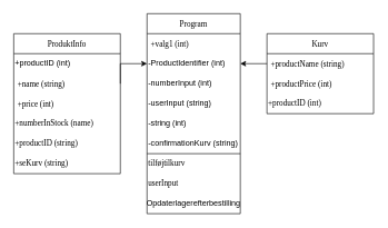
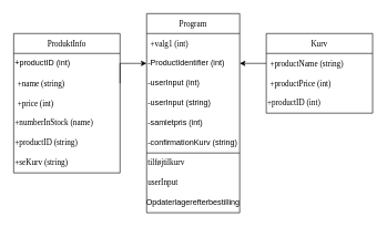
  <mxCell id="0" />
  <mxCell id="1" parent="0" />
  <mxCell id="2" value="ProduktInfo" style="swimlane;fontStyle=0;childLayout=stackLayout;horizontal=1;startSize=30;horizontalStack=0;resizeParent=1;resizeParentMax=0;resizeLast=0;collapsible=1;marginBottom=0;fontFamily=Lucida Console;" parent="1" vertex="1"><mxGeometry x="20" y="50" width="160" height="210" as="geometry" /></mxCell>
  <mxCell id="3" value="+productID (int)" style="text;html=1;strokeColor=none;fillColor=none;align=left;verticalAlign=middle;whiteSpace=wrap;rounded=0;" parent="2" vertex="1"><mxGeometry y="30" width="160" height="30" as="geometry" /></mxCell>
  <mxCell id="4" value="+name (string)" style="text;strokeColor=none;fillColor=none;align=left;verticalAlign=middle;spacingLeft=4;spacingRight=4;overflow=hidden;points=[[0,0.5],[1,0.5]];portConstraint=eastwest;rotatable=0;fontFamily=Lucida Console;" parent="2" vertex="1"><mxGeometry y="60" width="160" height="30" as="geometry" /></mxCell>
  <mxCell id="5" value="+price (int)" style="text;strokeColor=none;fillColor=none;align=left;verticalAlign=middle;spacingLeft=4;spacingRight=4;overflow=hidden;points=[[0,0.5],[1,0.5]];portConstraint=eastwest;rotatable=0;fontFamily=Lucida Console;" parent="2" vertex="1"><mxGeometry y="90" width="160" height="30" as="geometry" /></mxCell>
  <mxCell id="6" value="+numberInStock (name)&amp;nbsp;" style="text;html=1;strokeColor=none;fillColor=none;align=left;verticalAlign=middle;whiteSpace=wrap;rounded=0;fontFamily=Lucida Console;" parent="2" vertex="1"><mxGeometry y="120" width="160" height="30" as="geometry" /></mxCell>
  <mxCell id="7" value="+productID (string)" style="text;html=1;strokeColor=none;fillColor=none;align=left;verticalAlign=middle;whiteSpace=wrap;rounded=0;fontFamily=Lucida Console;" parent="2" vertex="1"><mxGeometry y="150" width="160" height="30" as="geometry" /></mxCell>
  <mxCell id="8" value="+seKurv (string)" style="text;html=1;strokeColor=none;fillColor=none;align=left;verticalAlign=middle;whiteSpace=wrap;rounded=0;fontFamily=Lucida Console;" parent="2" vertex="1"><mxGeometry y="180" width="160" height="30" as="geometry" /></mxCell>
  <mxCell id="9" value="Program" style="swimlane;fontStyle=0;childLayout=stackLayout;horizontal=1;startSize=30;horizontalStack=0;resizeParent=1;resizeParentMax=0;resizeLast=0;collapsible=1;marginBottom=0;fontFamily=Lucida Console;" parent="1" vertex="1"><mxGeometry x="220" y="20" width="140" height="300" as="geometry"><mxRectangle x="310" y="40" width="90" height="30" as="alternateBounds" /></mxGeometry></mxCell>
  <mxCell id="10" value="+valg1 (int)" style="text;strokeColor=none;fillColor=none;align=left;verticalAlign=middle;spacingLeft=4;spacingRight=4;overflow=hidden;points=[[0,0.5],[1,0.5]];portConstraint=eastwest;rotatable=0;fontFamily=Lucida Console;" parent="9" vertex="1"><mxGeometry y="30" width="140" height="30" as="geometry" /></mxCell>
  <mxCell id="11" value="" style="endArrow=none;html=1;rounded=0;entryX=1;entryY=0;entryDx=0;entryDy=0;exitX=0;exitY=0;exitDx=0;exitDy=0;fontFamily=Lucida Console;" parent="9" source="17" target="17" edge="1"><mxGeometry width="50" height="50" relative="1" as="geometry"><mxPoint y="100" as="sourcePoint" /><mxPoint x="50" y="50" as="targetPoint" /></mxGeometry></mxCell>
  <mxCell id="12" value="-ProductIdentifier (int)" style="text;html=1;strokeColor=none;fillColor=none;align=left;verticalAlign=middle;whiteSpace=wrap;rounded=0;" parent="9" vertex="1"><mxGeometry y="60" width="140" height="30" as="geometry" /></mxCell>
- <mxCell id="13" value="-numberInput (int)" style="text;html=1;strokeColor=none;fillColor=none;align=left;verticalAlign=middle;whiteSpace=wrap;rounded=0;" parent="9" vertex="1"><mxGeometry y="90" width="140" height="30" as="geometry" /></mxCell>
+ <mxCell id="13" value="-userInput (int)" style="text;html=1;strokeColor=none;fillColor=none;align=left;verticalAlign=middle;whiteSpace=wrap;rounded=0;" parent="9" vertex="1"><mxGeometry y="90" width="140" height="30" as="geometry" /></mxCell>
  <mxCell id="14" value="-userInput (string)" style="text;html=1;strokeColor=none;fillColor=none;align=left;verticalAlign=middle;whiteSpace=wrap;rounded=0;" parent="9" vertex="1"><mxGeometry y="120" width="140" height="30" as="geometry" /></mxCell>
- <mxCell id="15" value="-string (int)" style="text;html=1;strokeColor=none;fillColor=none;align=left;verticalAlign=middle;whiteSpace=wrap;rounded=0;" parent="9" vertex="1"><mxGeometry y="150" width="140" height="30" as="geometry" /></mxCell>
+ <mxCell id="15" value="-samletpris (int)" style="text;html=1;strokeColor=none;fillColor=none;align=left;verticalAlign=middle;whiteSpace=wrap;rounded=0;" parent="9" vertex="1"><mxGeometry y="150" width="140" height="30" as="geometry" /></mxCell>
  <mxCell id="16" value="-confirmationKurv (string)" style="text;html=1;strokeColor=none;fillColor=none;align=left;verticalAlign=middle;whiteSpace=wrap;rounded=0;" parent="9" vertex="1"><mxGeometry y="180" width="140" height="30" as="geometry" /></mxCell>
  <mxCell id="17" value="&lt;p&gt;tilføjtilkurv&lt;br&gt;&lt;/p&gt;" style="text;html=1;strokeColor=none;fillColor=none;align=left;verticalAlign=middle;whiteSpace=wrap;rounded=0;fontFamily=Lucida Console;" parent="9" vertex="1"><mxGeometry y="210" width="140" height="30" as="geometry" /></mxCell>
  <mxCell id="18" value="&lt;p&gt;userInput&lt;br&gt;&lt;/p&gt;" style="text;html=1;strokeColor=none;fillColor=none;align=left;verticalAlign=middle;whiteSpace=wrap;rounded=0;fontFamily=Lucida Console;" parent="9" vertex="1"><mxGeometry y="240" width="140" height="30" as="geometry" /></mxCell>
  <mxCell id="19" value="Opdaterlagerefterbestilling" style="text;html=1;strokeColor=none;fillColor=none;align=center;verticalAlign=middle;whiteSpace=wrap;rounded=0;" vertex="1" parent="9"><mxGeometry y="270" width="140" height="30" as="geometry" /></mxCell>
  <mxCell id="20" style="edgeStyle=orthogonalEdgeStyle;rounded=0;orthogonalLoop=1;jettySize=auto;html=1;exitX=1;exitY=0.5;exitDx=0;exitDy=0;fontFamily=Lucida Console;" parent="1" source="4" edge="1"><mxGeometry relative="1" as="geometry"><mxPoint x="220" y="95" as="targetPoint" /><Array as="points"><mxPoint x="180" y="95" /></Array></mxGeometry></mxCell>
  <mxCell id="21" style="edgeStyle=orthogonalEdgeStyle;rounded=0;orthogonalLoop=1;jettySize=auto;html=1;entryX=1;entryY=0.5;entryDx=0;entryDy=0;" parent="1" source="22" edge="1"><mxGeometry relative="1" as="geometry"><mxPoint x="360" y="95" as="targetPoint" /><Array as="points"><mxPoint x="410" y="95" /><mxPoint x="410" y="95" /></Array></mxGeometry></mxCell>
  <mxCell id="22" value="Kurv" style="swimlane;fontStyle=0;childLayout=stackLayout;horizontal=1;startSize=30;horizontalStack=0;resizeParent=1;resizeParentMax=0;resizeLast=0;collapsible=1;marginBottom=0;fontFamily=Lucida Console;" parent="1" vertex="1"><mxGeometry x="400" y="50" width="160" height="120" as="geometry" /></mxCell>
  <mxCell id="23" value="+productName (string)" style="text;strokeColor=none;fillColor=none;align=left;verticalAlign=middle;spacingLeft=4;spacingRight=4;overflow=hidden;points=[[0,0.5],[1,0.5]];portConstraint=eastwest;rotatable=0;fontFamily=Lucida Console;" parent="22" vertex="1"><mxGeometry y="30" width="160" height="30" as="geometry" /></mxCell>
  <mxCell id="24" value="+productPrice (int)" style="text;strokeColor=none;fillColor=none;align=left;verticalAlign=middle;spacingLeft=4;spacingRight=4;overflow=hidden;points=[[0,0.5],[1,0.5]];portConstraint=eastwest;rotatable=0;fontFamily=Lucida Console;" parent="22" vertex="1"><mxGeometry y="60" width="160" height="30" as="geometry" /></mxCell>
  <mxCell id="25" value="+productID (int)" style="text;html=1;strokeColor=none;fillColor=none;align=left;verticalAlign=middle;whiteSpace=wrap;rounded=0;fontFamily=Lucida Console;" parent="22" vertex="1"><mxGeometry y="90" width="160" height="30" as="geometry" /></mxCell>
